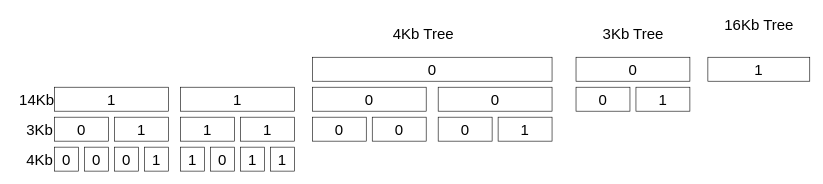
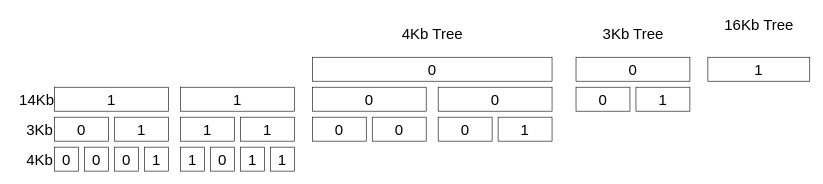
  <mxCell id="0" />
  <mxCell id="1" parent="0" />
  <mxCell id="2" value="&lt;font style=&quot;font-size: 25px;&quot;&gt;1&lt;/font&gt;" style="rounded=0;whiteSpace=wrap;html=1;" parent="1" vertex="1"><mxGeometry x="90" y="145" width="190" height="40" as="geometry" /></mxCell>
  <mxCell id="3" value="&lt;font style=&quot;font-size: 25px;&quot;&gt;1&lt;/font&gt;" style="rounded=0;whiteSpace=wrap;html=1;" parent="1" vertex="1"><mxGeometry x="300" y="145" width="190" height="40" as="geometry" /></mxCell>
  <mxCell id="4" value="&lt;font style=&quot;font-size: 25px;&quot;&gt;0&lt;/font&gt;" style="rounded=0;whiteSpace=wrap;html=1;" parent="1" vertex="1"><mxGeometry x="90" y="195" width="90" height="40" as="geometry" /></mxCell>
  <mxCell id="5" value="&lt;font style=&quot;font-size: 25px;&quot;&gt;1&lt;/font&gt;" style="rounded=0;whiteSpace=wrap;html=1;" parent="1" vertex="1"><mxGeometry x="190" y="195" width="90" height="40" as="geometry" /></mxCell>
  <mxCell id="6" value="&lt;font style=&quot;font-size: 25px;&quot;&gt;1&lt;/font&gt;" style="rounded=0;whiteSpace=wrap;html=1;" parent="1" vertex="1"><mxGeometry x="300" y="195" width="90" height="40" as="geometry" /></mxCell>
  <mxCell id="7" value="&lt;font style=&quot;font-size: 25px;&quot;&gt;1&lt;/font&gt;" style="rounded=0;whiteSpace=wrap;html=1;" parent="1" vertex="1"><mxGeometry x="400" y="195" width="90" height="40" as="geometry" /></mxCell>
  <mxCell id="8" value="&lt;font style=&quot;font-size: 25px;&quot;&gt;0&lt;/font&gt;" style="rounded=0;whiteSpace=wrap;html=1;" vertex="1" parent="1"><mxGeometry x="90" y="245" width="40" height="40" as="geometry" /></mxCell>
  <mxCell id="9" value="&lt;font style=&quot;font-size: 25px;&quot;&gt;0&lt;/font&gt;" style="rounded=0;whiteSpace=wrap;html=1;" vertex="1" parent="1"><mxGeometry x="140" y="245" width="40" height="40" as="geometry" /></mxCell>
  <mxCell id="10" value="&lt;font style=&quot;font-size: 25px;&quot;&gt;0&lt;/font&gt;" style="rounded=0;whiteSpace=wrap;html=1;" vertex="1" parent="1"><mxGeometry x="190" y="245" width="40" height="40" as="geometry" /></mxCell>
  <mxCell id="11" value="&lt;font style=&quot;font-size: 25px;&quot;&gt;1&lt;/font&gt;" style="rounded=0;whiteSpace=wrap;html=1;" vertex="1" parent="1"><mxGeometry x="240" y="245" width="40" height="40" as="geometry" /></mxCell>
  <mxCell id="12" value="&lt;font style=&quot;font-size: 25px;&quot;&gt;1&lt;/font&gt;" style="rounded=0;whiteSpace=wrap;html=1;" vertex="1" parent="1"><mxGeometry x="300" y="245" width="40" height="40" as="geometry" /></mxCell>
  <mxCell id="13" value="&lt;font style=&quot;font-size: 25px;&quot;&gt;1&lt;/font&gt;" style="rounded=0;whiteSpace=wrap;html=1;" vertex="1" parent="1"><mxGeometry x="400" y="245" width="40" height="40" as="geometry" /></mxCell>
  <mxCell id="14" value="&lt;font style=&quot;font-size: 25px;&quot;&gt;1&lt;/font&gt;" style="rounded=0;whiteSpace=wrap;html=1;" vertex="1" parent="1"><mxGeometry x="450" y="245" width="40" height="40" as="geometry" /></mxCell>
  <mxCell id="15" value="&lt;font style=&quot;font-size: 25px;&quot;&gt;0&lt;/font&gt;" style="rounded=0;whiteSpace=wrap;html=1;" vertex="1" parent="1"><mxGeometry x="350" y="245" width="40" height="40" as="geometry" /></mxCell>
  <mxCell id="16" value="&lt;font style=&quot;font-size: 25px;&quot;&gt;0&lt;/font&gt;" style="rounded=0;whiteSpace=wrap;html=1;" vertex="1" parent="1"><mxGeometry x="520" y="145" width="190" height="40" as="geometry" /></mxCell>
  <mxCell id="17" value="&lt;font style=&quot;font-size: 25px;&quot;&gt;0&lt;/font&gt;" style="rounded=0;whiteSpace=wrap;html=1;" vertex="1" parent="1"><mxGeometry x="730" y="145" width="190" height="40" as="geometry" /></mxCell>
  <mxCell id="18" value="&lt;font style=&quot;font-size: 25px;&quot;&gt;1&lt;/font&gt;" style="rounded=0;whiteSpace=wrap;html=1;" vertex="1" parent="1"><mxGeometry x="830" y="195" width="90" height="40" as="geometry" /></mxCell>
  <mxCell id="19" value="&lt;font style=&quot;font-size: 25px;&quot;&gt;0&lt;/font&gt;" style="rounded=0;whiteSpace=wrap;html=1;" vertex="1" parent="1"><mxGeometry x="520" y="95" width="400" height="40" as="geometry" /></mxCell>
  <mxCell id="20" value="&lt;font style=&quot;font-size: 25px;&quot;&gt;0&lt;/font&gt;" style="rounded=0;whiteSpace=wrap;html=1;" vertex="1" parent="1"><mxGeometry x="520" y="195" width="90" height="40" as="geometry" /></mxCell>
  <mxCell id="21" value="&lt;font style=&quot;font-size: 25px;&quot;&gt;0&lt;/font&gt;" style="rounded=0;whiteSpace=wrap;html=1;" vertex="1" parent="1"><mxGeometry x="620" y="195" width="90" height="40" as="geometry" /></mxCell>
  <mxCell id="22" value="&lt;font style=&quot;font-size: 25px;&quot;&gt;0&lt;/font&gt;" style="rounded=0;whiteSpace=wrap;html=1;" vertex="1" parent="1"><mxGeometry x="730" y="195" width="90" height="40" as="geometry" /></mxCell>
- <mxCell id="23" value="4Kb Tree" style="text;html=1;align=center;verticalAlign=middle;resizable=0;points=[];autosize=1;strokeColor=none;fillColor=none;fontSize=25;" vertex="1" parent="1"><mxGeometry x="645" y="35" width="120" height="40" as="geometry" /></mxCell>
+ <mxCell id="23" value="4Kb Tree" style="text;html=1;align=center;verticalAlign=middle;resizable=0;points=[];autosize=1;strokeColor=none;fillColor=none;fontSize=25;" vertex="1" parent="1"><mxGeometry x="660" y="35" width="120" height="40" as="geometry" /></mxCell>
  <mxCell id="24" value="&lt;font style=&quot;font-size: 25px;&quot;&gt;0&lt;/font&gt;" style="rounded=0;whiteSpace=wrap;html=1;" vertex="1" parent="1"><mxGeometry x="960" y="145" width="90" height="40" as="geometry" /></mxCell>
  <mxCell id="25" value="&lt;font style=&quot;font-size: 25px;&quot;&gt;1&lt;/font&gt;" style="rounded=0;whiteSpace=wrap;html=1;" vertex="1" parent="1"><mxGeometry x="1060" y="145" width="90" height="40" as="geometry" /></mxCell>
  <mxCell id="26" value="&lt;font style=&quot;font-size: 25px;&quot;&gt;0&lt;/font&gt;" style="rounded=0;whiteSpace=wrap;html=1;" vertex="1" parent="1"><mxGeometry x="960" y="95" width="190" height="40" as="geometry" /></mxCell>
  <mxCell id="27" value="4Kb" style="text;html=1;align=center;verticalAlign=middle;resizable=0;points=[];autosize=1;strokeColor=none;fillColor=none;fontSize=25;" vertex="1" parent="1"><mxGeometry x="30" y="245" width="70" height="40" as="geometry" /></mxCell>
  <mxCell id="28" value="3Kb" style="text;html=1;align=center;verticalAlign=middle;resizable=0;points=[];autosize=1;strokeColor=none;fillColor=none;fontSize=25;" vertex="1" parent="1"><mxGeometry x="30" y="195" width="70" height="40" as="geometry" /></mxCell>
  <mxCell id="29" value="14Kb" style="text;html=1;align=center;verticalAlign=middle;resizable=0;points=[];autosize=1;strokeColor=none;fillColor=none;fontSize=25;" vertex="1" parent="1"><mxGeometry x="20" y="145" width="80" height="40" as="geometry" /></mxCell>
  <mxCell id="30" value="3Kb Tree" style="text;html=1;align=center;verticalAlign=middle;resizable=0;points=[];autosize=1;strokeColor=none;fillColor=none;fontSize=25;" vertex="1" parent="1"><mxGeometry x="995" y="35" width="120" height="40" as="geometry" /></mxCell>
  <mxCell id="31" value="&lt;font style=&quot;font-size: 25px;&quot;&gt;1&lt;/font&gt;" style="rounded=0;whiteSpace=wrap;html=1;" vertex="1" parent="1"><mxGeometry x="1180" y="95" width="170" height="40" as="geometry" /></mxCell>
  <mxCell id="32" value="16Kb Tree" style="text;html=1;align=center;verticalAlign=middle;resizable=0;points=[];autosize=1;strokeColor=none;fillColor=none;fontSize=25;" vertex="1" parent="1"><mxGeometry x="1195" y="20" width="140" height="40" as="geometry" /></mxCell>
